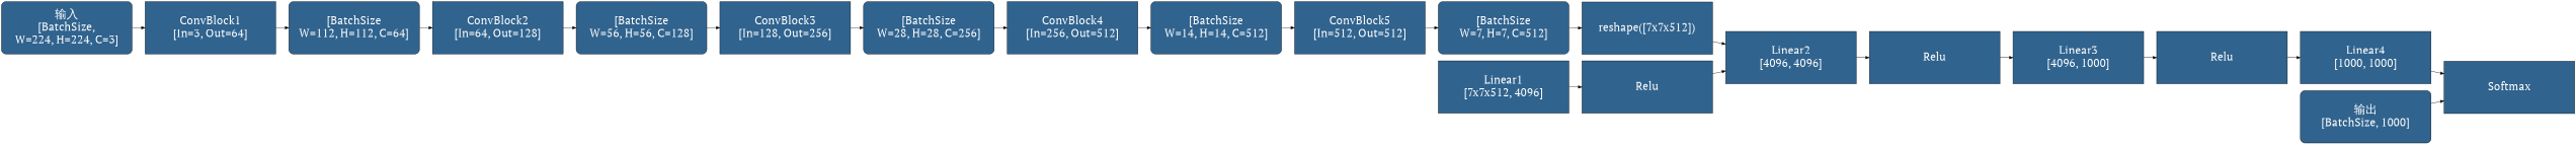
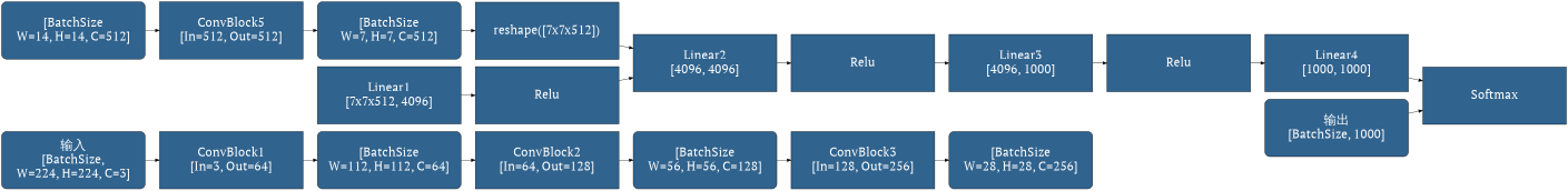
  digraph {
    fontname="PT Serif"
    rankdir=LR
    node [color=Black fillcolor="#30638e" fontcolor=White fontname="PT Serif" fontsize=32 shape=box style=filled]
    edge [fontname="PT Serif"]
    n1 [height=2 label="输入\n[BatchSize,\nW=224, H=224, C=3]" shape=Mrecord width=5]
    n2 [height=2 label="ConvBlock1\n[In=3, Out=64]" width=5]
    n3 [height=2 label="[BatchSize\nW=112, H=112, C=64]" shape=Mrecord width=5]
    n4 [height=2 label="ConvBlock2\n[In=64, Out=128]" width=5]
    n5 [height=2 label="[BatchSize\nW=56, H=56, C=128]" shape=Mrecord width=5]
    n6 [height=2 label="ConvBlock3\n[In=128, Out=256]" width=5]
    n7 [height=2 label="[BatchSize\nW=28, H=28, C=256]" shape=Mrecord width=5]
-   n8 [height=2 label="ConvBlock4\n[In=256, Out=512]" width=5]
    n9 [height=2 label="[BatchSize\nW=14, H=14, C=512]" shape=Mrecord width=5]
    n10 [height=2 label="ConvBlock5\n[In=512, Out=512]" width=5]
    n11 [height=2 label="[BatchSize\nW=7, H=7, C=512]" shape=Mrecord width=5]
    n12 [height=2 label="reshape([7x7x512])" width=5]
    n13 [height=2 label="Linear2\n[4096, 4096]" width=5]
    n14 [height=2 label="Linear1\n[7x7x512, 4096]" width=5]
    n15 [height=2 label=Relu width=5]
    n16 [height=2 label=Relu width=5]
    n17 [height=2 label="Linear3\n[4096, 1000]" width=5]
    n18 [height=2 label=Relu width=5]
    n19 [height=2 label="Linear4\n[1000, 1000]" width=5]
    n20 [height=2 label=Softmax width=5]
    n21 [height=2 label="输出\n[BatchSize, 1000]" shape=Mrecord width=5]
    n1 -> n2
    n2 -> n3
    n3 -> n4
    n4 -> n5
    n5 -> n6
    n6 -> n7
-   n7 -> n8
-   n8 -> n9
    n9 -> n10
    n10 -> n11
    n11 -> n12
    n12 -> n13
    n13 -> n16
    n14 -> n15
    n15 -> n13
    n16 -> n17
    n17 -> n18
    n18 -> n19
    n19 -> n20
    n21 -> n20
  }
